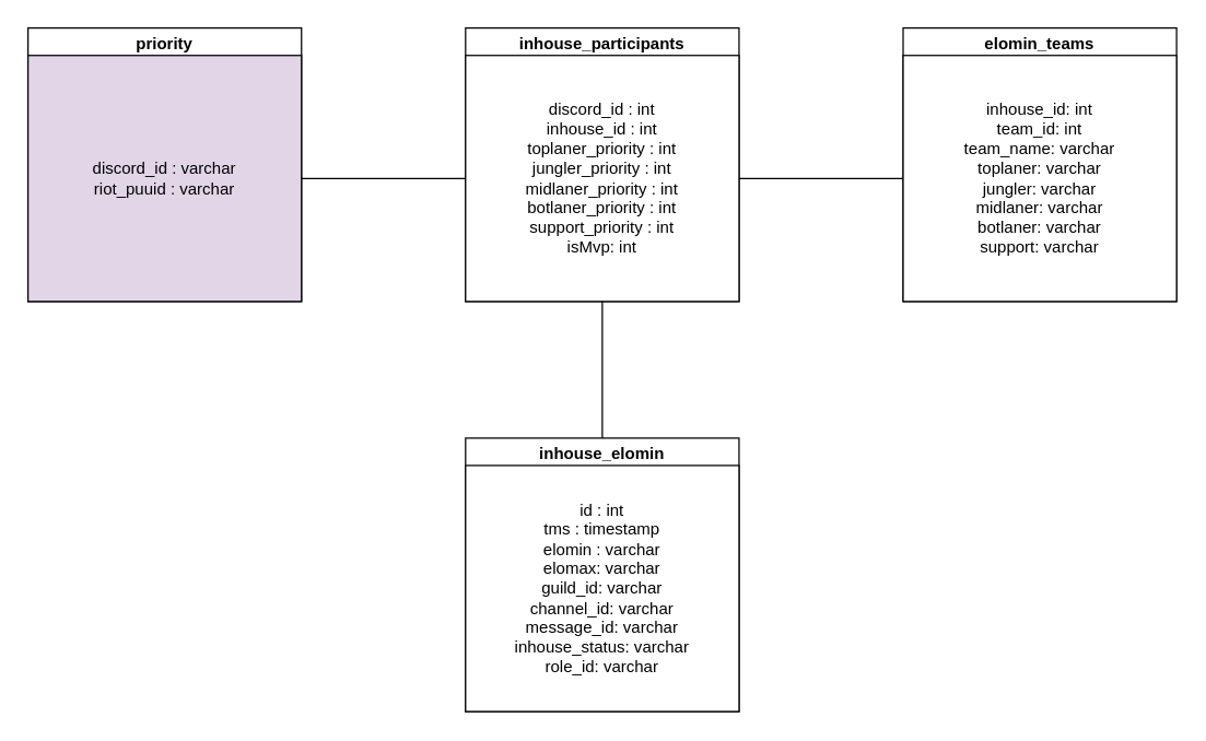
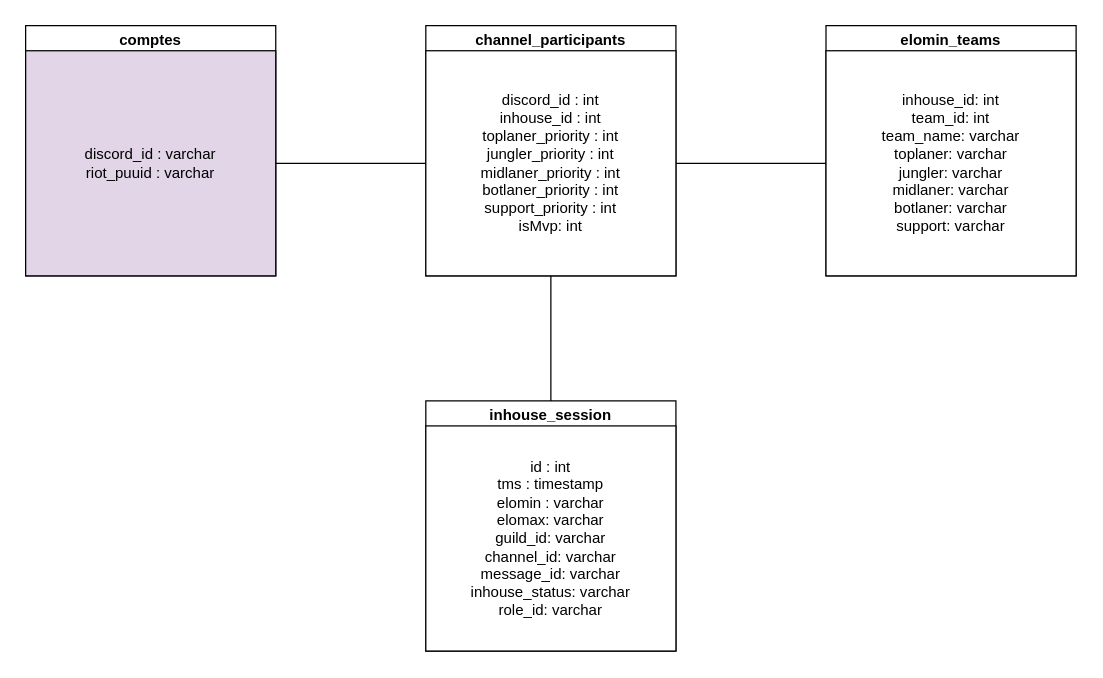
  <mxCell id="0" />
  <mxCell id="1" parent="0" />
- <mxCell id="2" value="priority" style="swimlane;whiteSpace=wrap;html=1;" parent="1" vertex="1"><mxGeometry x="20" y="20" width="200" height="200" as="geometry" /></mxCell>
+ <mxCell id="2" value="comptes" style="swimlane;whiteSpace=wrap;html=1;" parent="1" vertex="1"><mxGeometry x="20" y="20" width="200" height="200" as="geometry" /></mxCell>
  <mxCell id="3" value="discord_id : varchar&lt;br&gt;riot_puuid : varchar" style="rounded=0;whiteSpace=wrap;html=1;fillColor=#e1d5e7;" parent="2" vertex="1"><mxGeometry y="20" width="200" height="180" as="geometry" /></mxCell>
- <mxCell id="4" value="inhouse_elomin" style="swimlane;whiteSpace=wrap;html=1;" parent="1" vertex="1"><mxGeometry x="340" y="320" width="200" height="200" as="geometry" /></mxCell>
+ <mxCell id="4" value="inhouse_session" style="swimlane;whiteSpace=wrap;html=1;" parent="1" vertex="1"><mxGeometry x="340" y="320" width="200" height="200" as="geometry" /></mxCell>
  <mxCell id="5" value="id : int&lt;br&gt;tms : timestamp&lt;br&gt;elomin : varchar&lt;br&gt;elomax: varchar&lt;br&gt;guild_id: varchar&lt;br&gt;channel_id: varchar&lt;br&gt;message_id: varchar&lt;br&gt;inhouse_status: varchar&lt;br&gt;role_id: varchar" style="rounded=0;whiteSpace=wrap;html=1;" parent="4" vertex="1"><mxGeometry y="20" width="200" height="180" as="geometry" /></mxCell>
- <mxCell id="6" value="inhouse_participants" style="swimlane;whiteSpace=wrap;html=1;" parent="1" vertex="1"><mxGeometry x="340" y="20" width="200" height="200" as="geometry" /></mxCell>
+ <mxCell id="6" value="channel_participants" style="swimlane;whiteSpace=wrap;html=1;" parent="1" vertex="1"><mxGeometry x="340" y="20" width="200" height="200" as="geometry" /></mxCell>
  <mxCell id="7" value="discord_id : int&lt;br&gt;inhouse_id : int&lt;br&gt;toplaner_priority : int&lt;br&gt;jungler_priority : int&lt;br&gt;midlaner_priority : int&lt;br&gt;botlaner_priority : int&lt;br&gt;support_priority : int&lt;br&gt;isMvp: int" style="rounded=0;whiteSpace=wrap;html=1;" parent="6" vertex="1"><mxGeometry y="20" width="200" height="180" as="geometry" /></mxCell>
  <mxCell id="8" value="" style="endArrow=none;html=1;exitX=1;exitY=0.5;exitDx=0;exitDy=0;entryX=0;entryY=0.5;entryDx=0;entryDy=0;" parent="1" source="3" target="7" edge="1"><mxGeometry width="50" height="50" relative="1" as="geometry"><mxPoint x="340" y="260" as="sourcePoint" /><mxPoint x="390" y="210" as="targetPoint" /></mxGeometry></mxCell>
  <mxCell id="9" value="" style="endArrow=none;html=1;exitX=0.5;exitY=0;exitDx=0;exitDy=0;entryX=0.5;entryY=1;entryDx=0;entryDy=0;" parent="1" source="4" target="7" edge="1"><mxGeometry width="50" height="50" relative="1" as="geometry"><mxPoint x="340" y="260" as="sourcePoint" /><mxPoint x="390" y="210" as="targetPoint" /></mxGeometry></mxCell>
  <mxCell id="10" value="elomin_teams" style="swimlane;whiteSpace=wrap;html=1;" vertex="1" parent="1"><mxGeometry x="660" y="20" width="200" height="200" as="geometry" /></mxCell>
  <mxCell id="11" value="inhouse_id: int&lt;br&gt;team_id: int&lt;br&gt;team_name: varchar&lt;br&gt;toplaner: varchar&lt;br&gt;jungler: varchar&lt;br&gt;midlaner: varchar&lt;br&gt;botlaner: varchar&lt;br&gt;support: varchar" style="rounded=0;whiteSpace=wrap;html=1;" vertex="1" parent="10"><mxGeometry y="20" width="200" height="180" as="geometry" /></mxCell>
  <mxCell id="12" value="" style="endArrow=none;html=1;entryX=1;entryY=0.5;entryDx=0;entryDy=0;exitX=0;exitY=0.5;exitDx=0;exitDy=0;" edge="1" parent="1" source="11" target="7"><mxGeometry width="50" height="50" relative="1" as="geometry"><mxPoint x="380" y="300" as="sourcePoint" /><mxPoint x="430" y="250" as="targetPoint" /></mxGeometry></mxCell>
